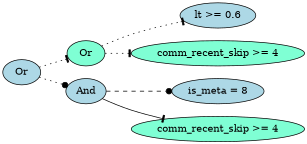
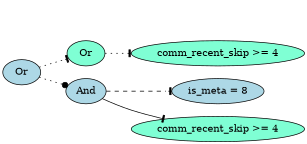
  digraph {
    rankdir=LR
    node [fillcolor=lightblue style=filled]
    edge [arrowhead=tee style=dotted]
    n1 [height=0.5 label=Or width=0.75]
    n2 [fillcolor=aquamarine height=0.5 label=Or width=0.75]
    n3 [height=0.5 label=And width=0.75]
-   n4 [height=0.5 label="lt >= 0.6" width=1.1735]
    n5 [fillcolor=aquamarine height=0.5 label="comm_recent_skip >= 4" width=2.7984]
    n6 [height=0.5 label="is_meta = 8" width=1.4804]
    n7 [fillcolor=aquamarine height=0.5 label="comm_recent_skip >= 4" width=2.7984]
    n1 -> n2
    n1 -> n3 [arrowhead=dot]
-   n2 -> n4
    n2 -> n5
-   n3 -> n6 [arrowhead=dot style=dashed]
+   n3 -> n6 [style=dashed]
    n3 -> n7 [style=solid]
  }
